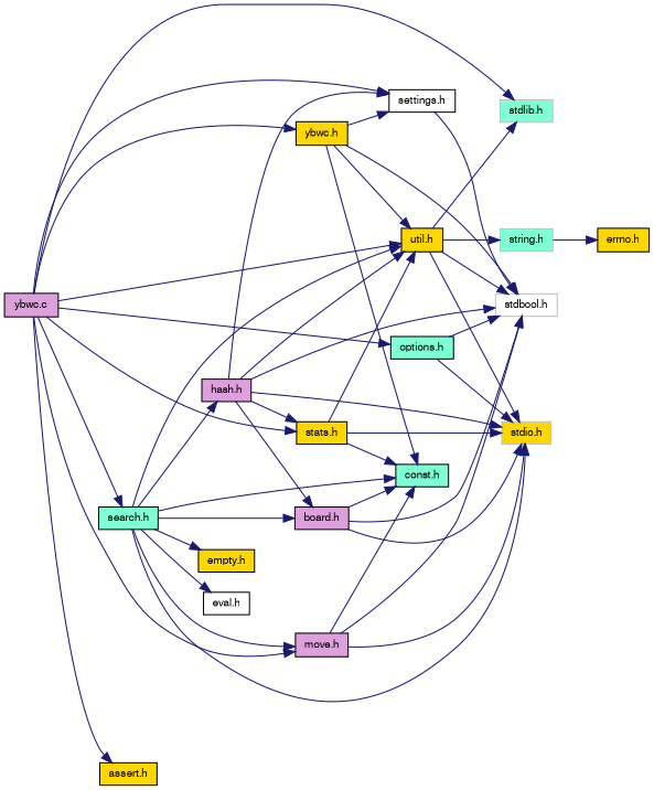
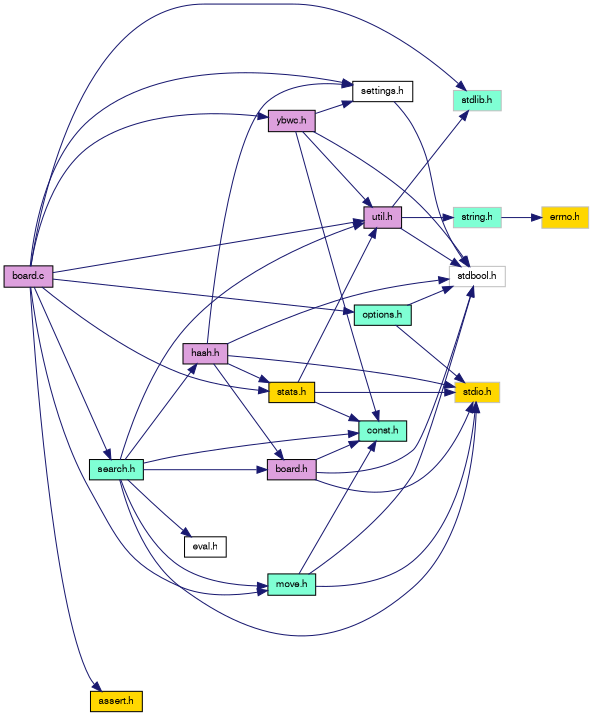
  digraph {
    rankdir=LR
    node [color=black fillcolor=gold fontname=FreeSans fontsize=10 shape=record style=filled]
    edge [color=midnightblue fontname=FreeSans fontsize=10 labelfontname=FreeSans labelfontsize=10 style=solid]
-   n1 [fillcolor=plum fontcolor=black height=0.2 label="ybwc.c" width=0.4]
-   n2 [height=0.2 label="ybwc.h" width=0.4]
-   n3 [height=0.2 label="util.h" width=0.4]
+   n1 [fillcolor=plum fontcolor=black height=0.2 label="board.c" width=0.4]
+   n2 [fillcolor=plum height=0.2 label="ybwc.h" width=0.4]
+   n3 [fillcolor=plum height=0.2 label="util.h" width=0.4]
    n4 [color=grey75 fillcolor=aquamarine height=0.2 label="stdlib.h" width=0.4]
    n5 [fillcolor=white height=0.2 label="settings.h" width=0.4]
-   n6 [fillcolor=plum height=0.2 label="move.h" width=0.4]
+   n6 [fillcolor=aquamarine height=0.2 label="move.h" width=0.4]
    n7 [fillcolor=aquamarine height=0.2 label="options.h" width=0.4]
    n8 [fillcolor=aquamarine height=0.2 label="search.h" width=0.4]
    n9 [height=0.2 label="stats.h" width=0.4]
    n10 [height=0.2 label="assert.h" width=0.4]
    n11 [color=grey75 fillcolor=white height=0.2 label="stdbool.h" width=0.4]
    n12 [fillcolor=aquamarine height=0.2 label="const.h" width=0.4]
    n13 [color=grey75 height=0.2 label="stdio.h" width=0.4]
    n14 [color=grey75 fillcolor=aquamarine height=0.2 label="string.h" width=0.4]
    n15 [fillcolor=plum height=0.2 label="board.h" width=0.4]
-   n16 [height=0.2 label="empty.h" width=0.4]
    n17 [fillcolor=white height=0.2 label="eval.h" width=0.4]
    n18 [fillcolor=plum height=0.2 label="hash.h" width=0.4]
-   n19 [height=0.2 label="errno.h" width=0.4]
+   n19 [color=grey75 height=0.2 label="errno.h" width=0.4]
    n1 -> n2
    n1 -> n3
    n1 -> n4
    n1 -> n5
    n1 -> n6
    n1 -> n7
    n1 -> n8
    n1 -> n9
    n1 -> n10
    n2 -> n3
    n2 -> n5
    n2 -> n11
    n2 -> n12
    n3 -> n4
    n3 -> n11
-   n3 -> n13
    n3 -> n14
    n5 -> n11
    n6 -> n11
    n6 -> n12
    n6 -> n13
    n7 -> n11
    n7 -> n13
    n8 -> n3
    n8 -> n6
    n8 -> n12
    n8 -> n13
    n8 -> n15
-   n8 -> n16
    n8 -> n17
    n8 -> n18
    n9 -> n3
    n9 -> n12
    n9 -> n13
    n14 -> n19
    n15 -> n11
    n15 -> n12
    n15 -> n13
-   n18 -> n3
    n18 -> n5
    n18 -> n9
    n18 -> n11
    n18 -> n13
    n18 -> n15
  }
